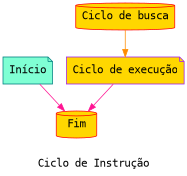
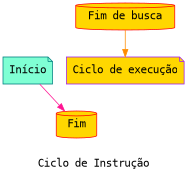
  digraph {
    fontname="DejaVu Sans Mono"
    label="Ciclo de Instrução"
    rankdir=TB
    node [color=red fillcolor=gold fontname="DejaVu Sans Mono" shape=note style=filled]
    edge [color=deeppink fontname="DejaVu Sans Mono"]
    n1 [color=teal fillcolor=aquamarine label="Início"]
    n2 [label=Fim shape=cylinder]
-   n3 [label="Ciclo de busca" shape=cylinder]
+   n3 [label="Fim de busca" shape=cylinder]
    n4 [color=purple label="Ciclo de execução"]
    n1 -> n2
    n3 -> n4 [color=darkorange]
-   n4 -> n2
  }
